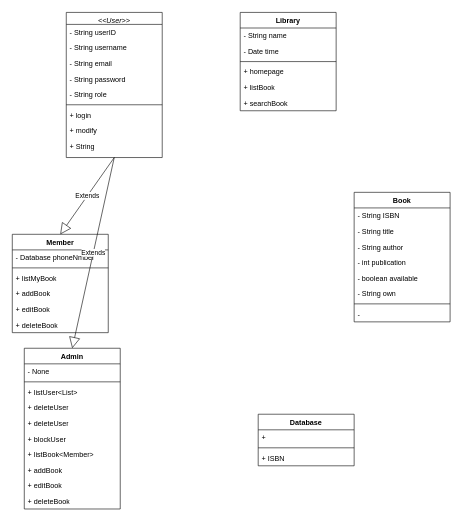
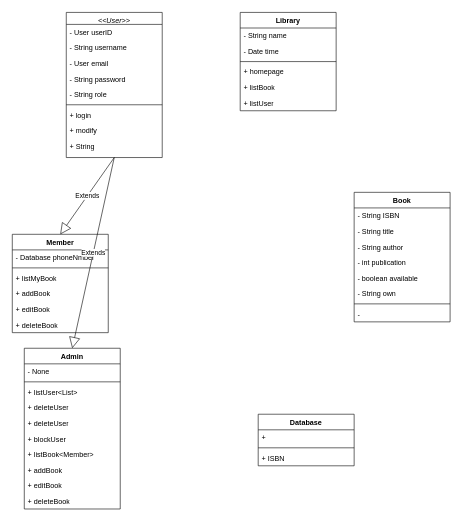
  <mxCell id="0" />
  <mxCell id="1" parent="0" />
  <mxCell id="2" value="&lt;&lt;User&gt;&gt;" style="swimlane;fontStyle=2;align=center;verticalAlign=top;childLayout=stackLayout;horizontal=1;startSize=20;horizontalStack=0;resizeParent=1;resizeLast=0;collapsible=1;marginBottom=0;rounded=0;shadow=0;strokeWidth=1;" parent="1" vertex="1"><mxGeometry x="110" y="20" width="160" height="242" as="geometry"><mxRectangle x="230" y="140" width="160" height="26" as="alternateBounds" /></mxGeometry></mxCell>
- <mxCell id="3" value="- String userID" style="text;align=left;verticalAlign=top;spacingLeft=4;spacingRight=4;overflow=hidden;rotatable=0;points=[[0,0.5],[1,0.5]];portConstraint=eastwest;rounded=0;shadow=0;html=0;" parent="2" vertex="1"><mxGeometry y="20" width="160" height="26" as="geometry" /></mxCell>
+ <mxCell id="3" value="- User userID" style="text;align=left;verticalAlign=top;spacingLeft=4;spacingRight=4;overflow=hidden;rotatable=0;points=[[0,0.5],[1,0.5]];portConstraint=eastwest;rounded=0;shadow=0;html=0;" parent="2" vertex="1"><mxGeometry y="20" width="160" height="26" as="geometry" /></mxCell>
  <mxCell id="4" value="- String username" style="text;align=left;verticalAlign=top;spacingLeft=4;spacingRight=4;overflow=hidden;rotatable=0;points=[[0,0.5],[1,0.5]];portConstraint=eastwest;rounded=0;shadow=0;html=0;" parent="2" vertex="1"><mxGeometry y="46" width="160" height="26" as="geometry" /></mxCell>
- <mxCell id="5" value="- String email" style="text;align=left;verticalAlign=top;spacingLeft=4;spacingRight=4;overflow=hidden;rotatable=0;points=[[0,0.5],[1,0.5]];portConstraint=eastwest;rounded=0;shadow=0;html=0;" parent="2" vertex="1"><mxGeometry y="72" width="160" height="26" as="geometry" /></mxCell>
+ <mxCell id="5" value="- User email" style="text;align=left;verticalAlign=top;spacingLeft=4;spacingRight=4;overflow=hidden;rotatable=0;points=[[0,0.5],[1,0.5]];portConstraint=eastwest;rounded=0;shadow=0;html=0;" parent="2" vertex="1"><mxGeometry y="72" width="160" height="26" as="geometry" /></mxCell>
  <mxCell id="6" value="- String password" style="text;align=left;verticalAlign=top;spacingLeft=4;spacingRight=4;overflow=hidden;rotatable=0;points=[[0,0.5],[1,0.5]];portConstraint=eastwest;rounded=0;shadow=0;html=0;" parent="2" vertex="1"><mxGeometry y="98" width="160" height="26" as="geometry" /></mxCell>
  <mxCell id="7" value="- String role" style="text;align=left;verticalAlign=top;spacingLeft=4;spacingRight=4;overflow=hidden;rotatable=0;points=[[0,0.5],[1,0.5]];portConstraint=eastwest;rounded=0;shadow=0;html=0;" parent="2" vertex="1"><mxGeometry y="124" width="160" height="26" as="geometry" /></mxCell>
  <mxCell id="8" value="" style="line;html=1;strokeWidth=1;align=left;verticalAlign=middle;spacingTop=-1;spacingLeft=3;spacingRight=3;rotatable=0;labelPosition=right;points=[];portConstraint=eastwest;" parent="2" vertex="1"><mxGeometry y="150" width="160" height="8" as="geometry" /></mxCell>
  <mxCell id="9" value="+ login" style="text;strokeColor=none;fillColor=none;align=left;verticalAlign=top;spacingLeft=4;spacingRight=4;overflow=hidden;rotatable=0;points=[[0,0.5],[1,0.5]];portConstraint=eastwest;whiteSpace=wrap;html=1;" parent="2" vertex="1"><mxGeometry y="158" width="160" height="26" as="geometry" /></mxCell>
  <mxCell id="10" value="+ modify" style="text;strokeColor=none;fillColor=none;align=left;verticalAlign=top;spacingLeft=4;spacingRight=4;overflow=hidden;rotatable=0;points=[[0,0.5],[1,0.5]];portConstraint=eastwest;whiteSpace=wrap;html=1;" parent="2" vertex="1"><mxGeometry y="184" width="160" height="26" as="geometry" /></mxCell>
  <mxCell id="11" value="+ String" style="text;strokeColor=none;fillColor=none;align=left;verticalAlign=top;spacingLeft=4;spacingRight=4;overflow=hidden;rotatable=0;points=[[0,0.5],[1,0.5]];portConstraint=eastwest;whiteSpace=wrap;html=1;" vertex="1" parent="2"><mxGeometry y="210" width="160" height="26" as="geometry" /></mxCell>
  <mxCell id="12" value="Book" style="swimlane;fontStyle=1;align=center;verticalAlign=top;childLayout=stackLayout;horizontal=1;startSize=26;horizontalStack=0;resizeParent=1;resizeParentMax=0;resizeLast=0;collapsible=1;marginBottom=0;whiteSpace=wrap;html=1;" parent="1" vertex="1"><mxGeometry x="590" y="320" width="160" height="216" as="geometry" /></mxCell>
  <mxCell id="13" value="- String ISBN" style="text;strokeColor=none;fillColor=none;align=left;verticalAlign=top;spacingLeft=4;spacingRight=4;overflow=hidden;rotatable=0;points=[[0,0.5],[1,0.5]];portConstraint=eastwest;whiteSpace=wrap;html=1;" parent="12" vertex="1"><mxGeometry y="26" width="160" height="26" as="geometry" /></mxCell>
  <mxCell id="14" value="- String title" style="text;strokeColor=none;fillColor=none;align=left;verticalAlign=top;spacingLeft=4;spacingRight=4;overflow=hidden;rotatable=0;points=[[0,0.5],[1,0.5]];portConstraint=eastwest;whiteSpace=wrap;html=1;" parent="12" vertex="1"><mxGeometry y="52" width="160" height="26" as="geometry" /></mxCell>
  <mxCell id="15" value="- String author&lt;br&gt;&amp;nbsp;" style="text;strokeColor=none;fillColor=none;align=left;verticalAlign=top;spacingLeft=4;spacingRight=4;overflow=hidden;rotatable=0;points=[[0,0.5],[1,0.5]];portConstraint=eastwest;whiteSpace=wrap;html=1;" parent="12" vertex="1"><mxGeometry y="78" width="160" height="26" as="geometry" /></mxCell>
  <mxCell id="16" value="- int publication" style="text;strokeColor=none;fillColor=none;align=left;verticalAlign=top;spacingLeft=4;spacingRight=4;overflow=hidden;rotatable=0;points=[[0,0.5],[1,0.5]];portConstraint=eastwest;whiteSpace=wrap;html=1;" parent="12" vertex="1"><mxGeometry y="104" width="160" height="26" as="geometry" /></mxCell>
  <mxCell id="17" value="- boolean available" style="text;strokeColor=none;fillColor=none;align=left;verticalAlign=top;spacingLeft=4;spacingRight=4;overflow=hidden;rotatable=0;points=[[0,0.5],[1,0.5]];portConstraint=eastwest;whiteSpace=wrap;html=1;" parent="12" vertex="1"><mxGeometry y="130" width="160" height="26" as="geometry" /></mxCell>
  <mxCell id="18" value="- String own" style="text;strokeColor=none;fillColor=none;align=left;verticalAlign=top;spacingLeft=4;spacingRight=4;overflow=hidden;rotatable=0;points=[[0,0.5],[1,0.5]];portConstraint=eastwest;whiteSpace=wrap;html=1;" parent="12" vertex="1"><mxGeometry y="156" width="160" height="26" as="geometry" /></mxCell>
  <mxCell id="19" value="" style="line;strokeWidth=1;fillColor=none;align=left;verticalAlign=middle;spacingTop=-1;spacingLeft=3;spacingRight=3;rotatable=0;labelPosition=right;points=[];portConstraint=eastwest;strokeColor=inherit;" parent="12" vertex="1"><mxGeometry y="182" width="160" height="8" as="geometry" /></mxCell>
  <mxCell id="20" value="-&amp;nbsp;" style="text;strokeColor=none;fillColor=none;align=left;verticalAlign=top;spacingLeft=4;spacingRight=4;overflow=hidden;rotatable=0;points=[[0,0.5],[1,0.5]];portConstraint=eastwest;whiteSpace=wrap;html=1;" parent="12" vertex="1"><mxGeometry y="190" width="160" height="26" as="geometry" /></mxCell>
  <mxCell id="21" value="Library" style="swimlane;fontStyle=1;align=center;verticalAlign=top;childLayout=stackLayout;horizontal=1;startSize=26;horizontalStack=0;resizeParent=1;resizeParentMax=0;resizeLast=0;collapsible=1;marginBottom=0;whiteSpace=wrap;html=1;" parent="1" vertex="1"><mxGeometry x="400" y="20" width="160" height="164" as="geometry" /></mxCell>
  <mxCell id="22" value="- String name" style="text;strokeColor=none;fillColor=none;align=left;verticalAlign=top;spacingLeft=4;spacingRight=4;overflow=hidden;rotatable=0;points=[[0,0.5],[1,0.5]];portConstraint=eastwest;whiteSpace=wrap;html=1;" parent="21" vertex="1"><mxGeometry y="26" width="160" height="26" as="geometry" /></mxCell>
  <mxCell id="23" value="- Date time" style="text;strokeColor=none;fillColor=none;align=left;verticalAlign=top;spacingLeft=4;spacingRight=4;overflow=hidden;rotatable=0;points=[[0,0.5],[1,0.5]];portConstraint=eastwest;whiteSpace=wrap;html=1;" parent="21" vertex="1"><mxGeometry y="52" width="160" height="26" as="geometry" /></mxCell>
  <mxCell id="24" value="" style="line;strokeWidth=1;fillColor=none;align=left;verticalAlign=middle;spacingTop=-1;spacingLeft=3;spacingRight=3;rotatable=0;labelPosition=right;points=[];portConstraint=eastwest;strokeColor=inherit;" parent="21" vertex="1"><mxGeometry y="78" width="160" height="8" as="geometry" /></mxCell>
  <mxCell id="25" value="+ homepage" style="text;strokeColor=none;fillColor=none;align=left;verticalAlign=top;spacingLeft=4;spacingRight=4;overflow=hidden;rotatable=0;points=[[0,0.5],[1,0.5]];portConstraint=eastwest;whiteSpace=wrap;html=1;" vertex="1" parent="21"><mxGeometry y="86" width="160" height="26" as="geometry" /></mxCell>
  <mxCell id="26" value="+ listBook" style="text;strokeColor=none;fillColor=none;align=left;verticalAlign=top;spacingLeft=4;spacingRight=4;overflow=hidden;rotatable=0;points=[[0,0.5],[1,0.5]];portConstraint=eastwest;whiteSpace=wrap;html=1;" parent="21" vertex="1"><mxGeometry y="112" width="160" height="26" as="geometry" /></mxCell>
- <mxCell id="27" value="+ searchBook" style="text;strokeColor=none;fillColor=none;align=left;verticalAlign=top;spacingLeft=4;spacingRight=4;overflow=hidden;rotatable=0;points=[[0,0.5],[1,0.5]];portConstraint=eastwest;whiteSpace=wrap;html=1;" vertex="1" parent="21"><mxGeometry y="138" width="160" height="26" as="geometry" /></mxCell>
+ <mxCell id="27" value="+ listUser" style="text;strokeColor=none;fillColor=none;align=left;verticalAlign=top;spacingLeft=4;spacingRight=4;overflow=hidden;rotatable=0;points=[[0,0.5],[1,0.5]];portConstraint=eastwest;whiteSpace=wrap;html=1;" vertex="1" parent="21"><mxGeometry y="138" width="160" height="26" as="geometry" /></mxCell>
  <mxCell id="28" value="Member" style="swimlane;fontStyle=1;align=center;verticalAlign=top;childLayout=stackLayout;horizontal=1;startSize=26;horizontalStack=0;resizeParent=1;resizeParentMax=0;resizeLast=0;collapsible=1;marginBottom=0;whiteSpace=wrap;html=1;" parent="1" vertex="1"><mxGeometry x="20" y="390" width="160" height="164" as="geometry" /></mxCell>
  <mxCell id="29" value="- Database phoneNmber" style="text;strokeColor=none;fillColor=none;align=left;verticalAlign=top;spacingLeft=4;spacingRight=4;overflow=hidden;rotatable=0;points=[[0,0.5],[1,0.5]];portConstraint=eastwest;whiteSpace=wrap;html=1;" parent="28" vertex="1"><mxGeometry y="26" width="160" height="26" as="geometry" /></mxCell>
  <mxCell id="30" value="" style="line;strokeWidth=1;fillColor=none;align=left;verticalAlign=middle;spacingTop=-1;spacingLeft=3;spacingRight=3;rotatable=0;labelPosition=right;points=[];portConstraint=eastwest;strokeColor=inherit;" parent="28" vertex="1"><mxGeometry y="52" width="160" height="8" as="geometry" /></mxCell>
  <mxCell id="31" value="+ listMyBook" style="text;strokeColor=none;fillColor=none;align=left;verticalAlign=top;spacingLeft=4;spacingRight=4;overflow=hidden;rotatable=0;points=[[0,0.5],[1,0.5]];portConstraint=eastwest;whiteSpace=wrap;html=1;" parent="28" vertex="1"><mxGeometry y="60" width="160" height="26" as="geometry" /></mxCell>
  <mxCell id="32" value="+ addBook" style="text;strokeColor=none;fillColor=none;align=left;verticalAlign=top;spacingLeft=4;spacingRight=4;overflow=hidden;rotatable=0;points=[[0,0.5],[1,0.5]];portConstraint=eastwest;whiteSpace=wrap;html=1;" parent="28" vertex="1"><mxGeometry y="86" width="160" height="26" as="geometry" /></mxCell>
  <mxCell id="33" value="+ editBook" style="text;strokeColor=none;fillColor=none;align=left;verticalAlign=top;spacingLeft=4;spacingRight=4;overflow=hidden;rotatable=0;points=[[0,0.5],[1,0.5]];portConstraint=eastwest;whiteSpace=wrap;html=1;" parent="28" vertex="1"><mxGeometry y="112" width="160" height="26" as="geometry" /></mxCell>
  <mxCell id="34" value="+ deleteBook" style="text;strokeColor=none;fillColor=none;align=left;verticalAlign=top;spacingLeft=4;spacingRight=4;overflow=hidden;rotatable=0;points=[[0,0.5],[1,0.5]];portConstraint=eastwest;whiteSpace=wrap;html=1;" parent="28" vertex="1"><mxGeometry y="138" width="160" height="26" as="geometry" /></mxCell>
  <mxCell id="35" value="Extends" style="endArrow=block;endSize=16;endFill=0;html=1;rounded=0;exitX=0.5;exitY=1;exitDx=0;exitDy=0;entryX=0.5;entryY=0;entryDx=0;entryDy=0;" parent="1" source="2" target="28" edge="1"><mxGeometry width="160" relative="1" as="geometry"><mxPoint x="340" y="360" as="sourcePoint" /><mxPoint x="210" y="320" as="targetPoint" /></mxGeometry></mxCell>
  <mxCell id="36" value="Admin" style="swimlane;fontStyle=1;align=center;verticalAlign=top;childLayout=stackLayout;horizontal=1;startSize=26;horizontalStack=0;resizeParent=1;resizeParentMax=0;resizeLast=0;collapsible=1;marginBottom=0;whiteSpace=wrap;html=1;" parent="1" vertex="1"><mxGeometry x="40" y="580" width="160" height="268" as="geometry" /></mxCell>
  <mxCell id="37" value="- None" style="text;strokeColor=none;fillColor=none;align=left;verticalAlign=top;spacingLeft=4;spacingRight=4;overflow=hidden;rotatable=0;points=[[0,0.5],[1,0.5]];portConstraint=eastwest;whiteSpace=wrap;html=1;" parent="36" vertex="1"><mxGeometry y="26" width="160" height="26" as="geometry" /></mxCell>
  <mxCell id="38" value="" style="line;strokeWidth=1;fillColor=none;align=left;verticalAlign=middle;spacingTop=-1;spacingLeft=3;spacingRight=3;rotatable=0;labelPosition=right;points=[];portConstraint=eastwest;strokeColor=inherit;" parent="36" vertex="1"><mxGeometry y="52" width="160" height="8" as="geometry" /></mxCell>
  <mxCell id="39" value="+ listUser&amp;lt;List&amp;gt;" style="text;strokeColor=none;fillColor=none;align=left;verticalAlign=top;spacingLeft=4;spacingRight=4;overflow=hidden;rotatable=0;points=[[0,0.5],[1,0.5]];portConstraint=eastwest;whiteSpace=wrap;html=1;" parent="36" vertex="1"><mxGeometry y="60" width="160" height="26" as="geometry" /></mxCell>
  <mxCell id="40" value="+ deleteUser" style="text;strokeColor=none;fillColor=none;align=left;verticalAlign=top;spacingLeft=4;spacingRight=4;overflow=hidden;rotatable=0;points=[[0,0.5],[1,0.5]];portConstraint=eastwest;whiteSpace=wrap;html=1;" parent="36" vertex="1"><mxGeometry y="86" width="160" height="26" as="geometry" /></mxCell>
  <mxCell id="41" value="+ deleteUser" style="text;strokeColor=none;fillColor=none;align=left;verticalAlign=top;spacingLeft=4;spacingRight=4;overflow=hidden;rotatable=0;points=[[0,0.5],[1,0.5]];portConstraint=eastwest;whiteSpace=wrap;html=1;" parent="36" vertex="1"><mxGeometry y="112" width="160" height="26" as="geometry" /></mxCell>
  <mxCell id="42" value="+ blockUser" style="text;strokeColor=none;fillColor=none;align=left;verticalAlign=top;spacingLeft=4;spacingRight=4;overflow=hidden;rotatable=0;points=[[0,0.5],[1,0.5]];portConstraint=eastwest;whiteSpace=wrap;html=1;" parent="36" vertex="1"><mxGeometry y="138" width="160" height="26" as="geometry" /></mxCell>
  <mxCell id="43" value="+ listBook&amp;lt;Member&amp;gt;" style="text;strokeColor=none;fillColor=none;align=left;verticalAlign=top;spacingLeft=4;spacingRight=4;overflow=hidden;rotatable=0;points=[[0,0.5],[1,0.5]];portConstraint=eastwest;whiteSpace=wrap;html=1;" parent="36" vertex="1"><mxGeometry y="164" width="160" height="26" as="geometry" /></mxCell>
  <mxCell id="44" value="+ addBook" style="text;strokeColor=none;fillColor=none;align=left;verticalAlign=top;spacingLeft=4;spacingRight=4;overflow=hidden;rotatable=0;points=[[0,0.5],[1,0.5]];portConstraint=eastwest;whiteSpace=wrap;html=1;" parent="36" vertex="1"><mxGeometry y="190" width="160" height="26" as="geometry" /></mxCell>
  <mxCell id="45" value="+ editBook" style="text;strokeColor=none;fillColor=none;align=left;verticalAlign=top;spacingLeft=4;spacingRight=4;overflow=hidden;rotatable=0;points=[[0,0.5],[1,0.5]];portConstraint=eastwest;whiteSpace=wrap;html=1;" parent="36" vertex="1"><mxGeometry y="216" width="160" height="26" as="geometry" /></mxCell>
  <mxCell id="46" value="+ deleteBook" style="text;strokeColor=none;fillColor=none;align=left;verticalAlign=top;spacingLeft=4;spacingRight=4;overflow=hidden;rotatable=0;points=[[0,0.5],[1,0.5]];portConstraint=eastwest;whiteSpace=wrap;html=1;" parent="36" vertex="1"><mxGeometry y="242" width="160" height="26" as="geometry" /></mxCell>
  <mxCell id="47" value="Extends" style="endArrow=block;endSize=16;endFill=0;html=1;rounded=0;exitX=0.5;exitY=1;exitDx=0;exitDy=0;entryX=0.5;entryY=0;entryDx=0;entryDy=0;" parent="1" source="2" target="36" edge="1"><mxGeometry width="160" relative="1" as="geometry"><mxPoint x="330" y="280" as="sourcePoint" /><mxPoint x="490" y="280" as="targetPoint" /></mxGeometry></mxCell>
  <mxCell id="48" value="Database" style="swimlane;fontStyle=1;align=center;verticalAlign=top;childLayout=stackLayout;horizontal=1;startSize=26;horizontalStack=0;resizeParent=1;resizeParentMax=0;resizeLast=0;collapsible=1;marginBottom=0;whiteSpace=wrap;html=1;" vertex="1" parent="1"><mxGeometry x="430" y="690" width="160" height="86" as="geometry" /></mxCell>
  <mxCell id="49" value="+&amp;nbsp;" style="text;strokeColor=none;fillColor=none;align=left;verticalAlign=top;spacingLeft=4;spacingRight=4;overflow=hidden;rotatable=0;points=[[0,0.5],[1,0.5]];portConstraint=eastwest;whiteSpace=wrap;html=1;" vertex="1" parent="48"><mxGeometry y="26" width="160" height="26" as="geometry" /></mxCell>
  <mxCell id="50" value="" style="line;strokeWidth=1;fillColor=none;align=left;verticalAlign=middle;spacingTop=-1;spacingLeft=3;spacingRight=3;rotatable=0;labelPosition=right;points=[];portConstraint=eastwest;strokeColor=inherit;" vertex="1" parent="48"><mxGeometry y="52" width="160" height="8" as="geometry" /></mxCell>
  <mxCell id="51" value="+ ISBN" style="text;strokeColor=none;fillColor=none;align=left;verticalAlign=top;spacingLeft=4;spacingRight=4;overflow=hidden;rotatable=0;points=[[0,0.5],[1,0.5]];portConstraint=eastwest;whiteSpace=wrap;html=1;" vertex="1" parent="48"><mxGeometry y="60" width="160" height="26" as="geometry" /></mxCell>
